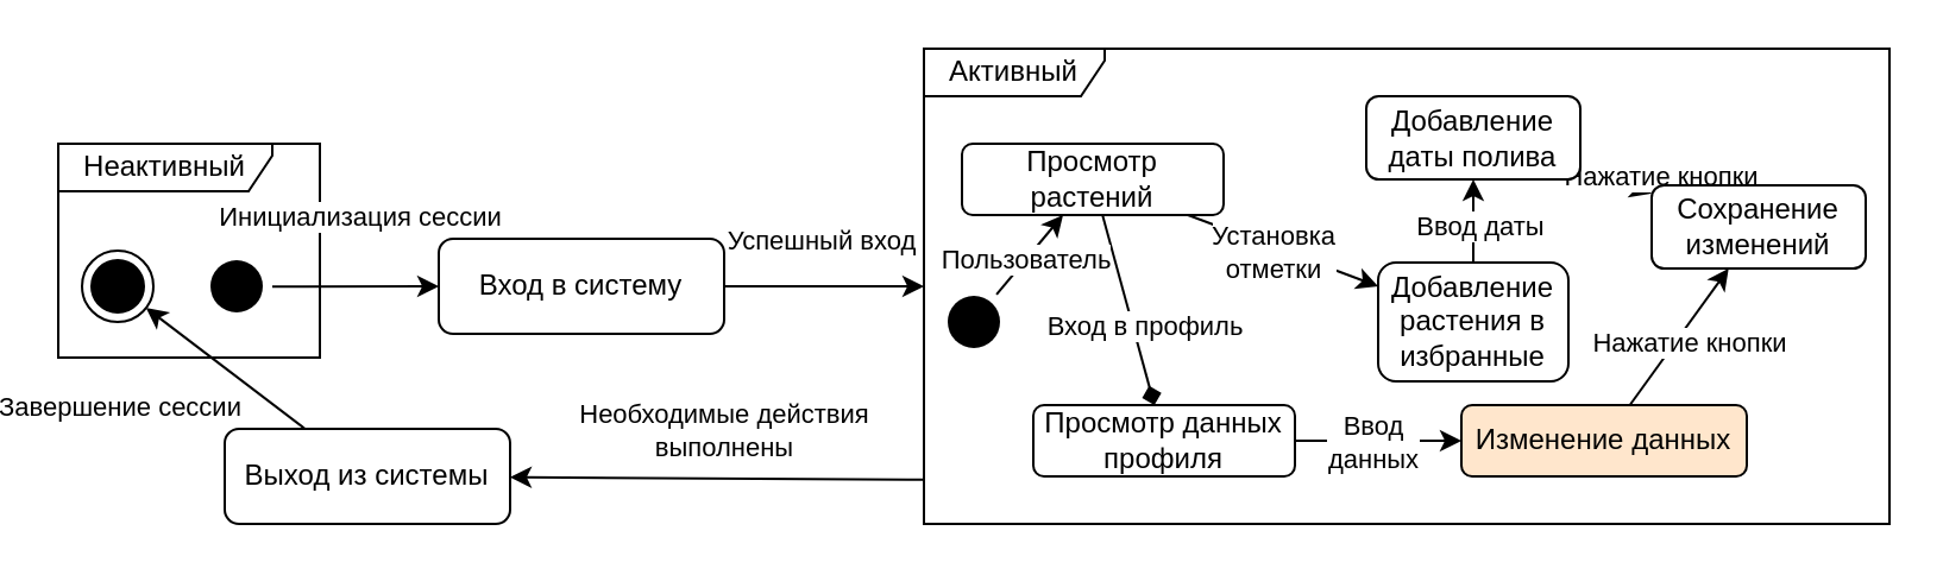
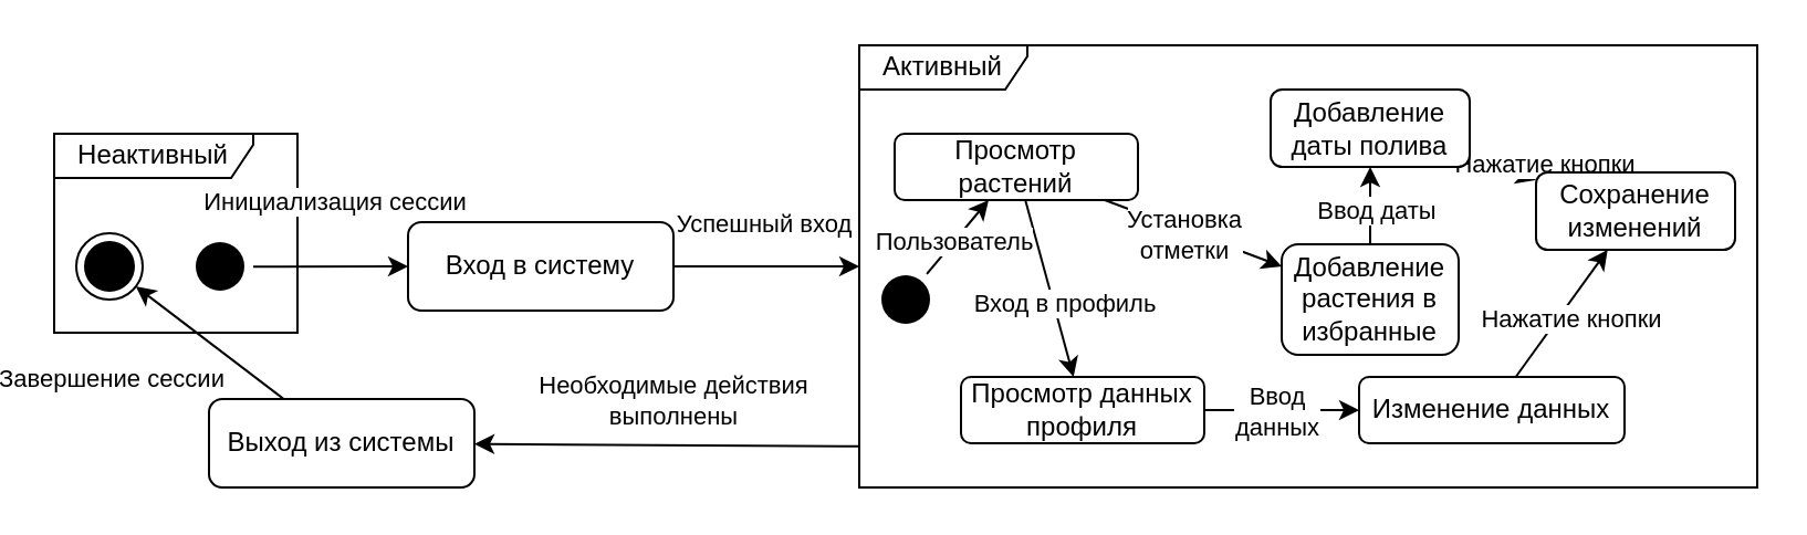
  <mxCell id="0" />
  <mxCell id="1" parent="0" />
  <mxCell id="2" value="Неактивный" style="shape=umlFrame;whiteSpace=wrap;html=1;pointerEvents=0;width=90;height=20;" parent="1" vertex="1"><mxGeometry x="20" y="60" width="110" height="90" as="geometry" /></mxCell>
  <mxCell id="3" style="edgeStyle=orthogonalEdgeStyle;rounded=0;orthogonalLoop=1;jettySize=auto;html=1;" parent="1" source="5" target="8" edge="1"><mxGeometry relative="1" as="geometry" /></mxCell>
  <mxCell id="4" value="Успешный вход" style="edgeLabel;html=1;align=center;verticalAlign=middle;resizable=0;points=[];fontFamily=Helvetica;fontSize=11;fontColor=default;labelBackgroundColor=default;" parent="3" vertex="1" connectable="0"><mxGeometry x="-0.285" y="2" relative="1" as="geometry"><mxPoint x="10" y="-18" as="offset" /></mxGeometry></mxCell>
  <mxCell id="5" value="Вход в систему" style="rounded=1;whiteSpace=wrap;html=1;" parent="1" vertex="1"><mxGeometry x="180" y="100" width="120" height="40" as="geometry" /></mxCell>
  <mxCell id="6" style="edgeStyle=none;shape=connector;rounded=0;orthogonalLoop=1;jettySize=auto;html=1;strokeColor=default;align=center;verticalAlign=middle;fontFamily=Helvetica;fontSize=11;fontColor=default;labelBackgroundColor=default;endArrow=classic;exitX=-0.001;exitY=0.907;exitDx=0;exitDy=0;exitPerimeter=0;" parent="1" source="8" target="16" edge="1"><mxGeometry relative="1" as="geometry" /></mxCell>
  <mxCell id="7" value="Необходимые действия&lt;div&gt;выполнены&lt;/div&gt;" style="edgeLabel;html=1;align=center;verticalAlign=middle;resizable=0;points=[];fontFamily=Helvetica;fontSize=11;fontColor=default;labelBackgroundColor=default;" parent="6" vertex="1" connectable="0"><mxGeometry x="-0.317" y="-1" relative="1" as="geometry"><mxPoint x="-25" y="-20" as="offset" /></mxGeometry></mxCell>
  <mxCell id="8" value="Активный" style="shape=umlFrame;whiteSpace=wrap;html=1;pointerEvents=0;width=76;height=20;" parent="1" vertex="1"><mxGeometry x="384" y="20" width="406" height="200" as="geometry" /></mxCell>
- <mxCell id="9" style="rounded=0;orthogonalLoop=1;jettySize=auto;html=1;endArrow=diamond;" parent="1" source="11" target="15" edge="1"><mxGeometry relative="1" as="geometry" /></mxCell>
+ <mxCell id="9" style="rounded=0;orthogonalLoop=1;jettySize=auto;html=1;" parent="1" source="11" target="15" edge="1"><mxGeometry relative="1" as="geometry" /></mxCell>
  <mxCell id="10" value="Вход в профиль" style="edgeLabel;html=1;align=center;verticalAlign=middle;resizable=0;points=[];" parent="9" vertex="1" connectable="0"><mxGeometry x="-0.41" y="-2" relative="1" as="geometry"><mxPoint x="13" y="23" as="offset" /></mxGeometry></mxCell>
  <mxCell id="11" value="Просмотр растений" style="rounded=1;whiteSpace=wrap;html=1;" parent="1" vertex="1"><mxGeometry x="400" y="60" width="110" height="30" as="geometry" /></mxCell>
  <mxCell id="12" style="rounded=0;orthogonalLoop=1;jettySize=auto;html=1;" parent="1" source="14" target="11" edge="1"><mxGeometry relative="1" as="geometry" /></mxCell>
  <mxCell id="13" value="Пользователь" style="edgeLabel;html=1;align=center;verticalAlign=middle;resizable=0;points=[];fontFamily=Helvetica;fontSize=11;fontColor=default;labelBackgroundColor=default;" parent="12" vertex="1" connectable="0"><mxGeometry x="-0.15" relative="1" as="geometry"><mxPoint as="offset" /></mxGeometry></mxCell>
  <mxCell id="14" value="" style="ellipse;html=1;shape=endState;fillColor=#000000;strokeColor=none;" parent="1" vertex="1"><mxGeometry x="390" y="120" width="30" height="30" as="geometry" /></mxCell>
  <mxCell id="15" value="Просмотр данных профиля" style="rounded=1;whiteSpace=wrap;html=1;" parent="1" vertex="1"><mxGeometry x="430" y="170" width="110" height="30" as="geometry" /></mxCell>
  <mxCell id="16" value="Выход из системы" style="rounded=1;whiteSpace=wrap;html=1;" parent="1" vertex="1"><mxGeometry x="90" y="180" width="120" height="40" as="geometry" /></mxCell>
  <mxCell id="17" style="edgeStyle=none;shape=connector;rounded=0;orthogonalLoop=1;jettySize=auto;html=1;strokeColor=default;align=center;verticalAlign=middle;fontFamily=Helvetica;fontSize=11;fontColor=default;labelBackgroundColor=default;endArrow=classic;" parent="1" source="16" target="22" edge="1"><mxGeometry relative="1" as="geometry"><mxPoint x="57" y="150" as="targetPoint" /></mxGeometry></mxCell>
  <mxCell id="18" value="Завершение сессии" style="edgeLabel;html=1;align=center;verticalAlign=middle;resizable=0;points=[];fontFamily=Helvetica;fontSize=11;fontColor=default;labelBackgroundColor=default;" parent="17" vertex="1" connectable="0"><mxGeometry x="0.479" y="1" relative="1" as="geometry"><mxPoint x="-28" y="27" as="offset" /></mxGeometry></mxCell>
  <mxCell id="19" style="edgeStyle=none;shape=connector;rounded=0;orthogonalLoop=1;jettySize=auto;html=1;strokeColor=default;align=center;verticalAlign=middle;fontFamily=Helvetica;fontSize=11;fontColor=default;labelBackgroundColor=default;endArrow=classic;" parent="1" source="21" target="5" edge="1"><mxGeometry relative="1" as="geometry" /></mxCell>
  <mxCell id="20" value="Инициализация сессии" style="edgeLabel;html=1;align=center;verticalAlign=middle;resizable=0;points=[];fontFamily=Helvetica;fontSize=11;fontColor=default;labelBackgroundColor=default;" parent="19" vertex="1" connectable="0"><mxGeometry x="-0.123" y="-1" relative="1" as="geometry"><mxPoint x="5" y="-31" as="offset" /></mxGeometry></mxCell>
  <mxCell id="21" value="" style="ellipse;html=1;shape=endState;fillColor=#000000;strokeColor=none;" parent="1" vertex="1"><mxGeometry x="80" y="105" width="30" height="30" as="geometry" /></mxCell>
  <mxCell id="22" value="" style="ellipse;html=1;shape=endState;fillColor=#000000;strokeColor=#000000;fontFamily=Helvetica;fontSize=11;fontColor=default;labelBackgroundColor=default;" parent="1" vertex="1"><mxGeometry x="30" y="105" width="30" height="30" as="geometry" /></mxCell>
  <mxCell id="23" value="Добавление растения в избранные" style="rounded=1;whiteSpace=wrap;html=1;" vertex="1" parent="1"><mxGeometry x="575" y="110" width="80" height="50" as="geometry" /></mxCell>
  <mxCell id="24" style="rounded=0;orthogonalLoop=1;jettySize=auto;html=1;" edge="1" parent="1" source="26" target="36"><mxGeometry relative="1" as="geometry" /></mxCell>
  <mxCell id="25" value="Нажатие кнопки" style="edgeLabel;html=1;align=center;verticalAlign=middle;resizable=0;points=[];" vertex="1" connectable="0" parent="24"><mxGeometry x="-0.32" y="1" relative="1" as="geometry"><mxPoint x="23" as="offset" /></mxGeometry></mxCell>
  <mxCell id="26" value="Добавление даты полива" style="rounded=1;whiteSpace=wrap;html=1;" vertex="1" parent="1"><mxGeometry x="570" y="40" width="90" height="35" as="geometry" /></mxCell>
  <mxCell id="27" style="rounded=0;orthogonalLoop=1;jettySize=auto;html=1;" edge="1" parent="1" source="29" target="36"><mxGeometry relative="1" as="geometry" /></mxCell>
  <mxCell id="28" value="Нажатие кнопки" style="edgeLabel;html=1;align=center;verticalAlign=middle;resizable=0;points=[];" vertex="1" connectable="0" parent="27"><mxGeometry x="0.026" y="-4" relative="1" as="geometry"><mxPoint as="offset" /></mxGeometry></mxCell>
- <mxCell id="29" value="Изменение данных" style="rounded=1;whiteSpace=wrap;html=1;fillColor=#ffe6cc;" vertex="1" parent="1"><mxGeometry x="610" y="170" width="120" height="30" as="geometry" /></mxCell>
+ <mxCell id="29" value="Изменение данных" style="rounded=1;whiteSpace=wrap;html=1;" vertex="1" parent="1"><mxGeometry x="610" y="170" width="120" height="30" as="geometry" /></mxCell>
  <mxCell id="30" style="rounded=0;orthogonalLoop=1;jettySize=auto;html=1;" edge="1" parent="1" source="11" target="23"><mxGeometry relative="1" as="geometry"><mxPoint x="580" y="50" as="sourcePoint" /><mxPoint x="616" y="130" as="targetPoint" /></mxGeometry></mxCell>
  <mxCell id="31" value="Установка&lt;div&gt;отметки&lt;/div&gt;" style="edgeLabel;html=1;align=center;verticalAlign=middle;resizable=0;points=[];" vertex="1" connectable="0" parent="30"><mxGeometry x="-0.41" y="-2" relative="1" as="geometry"><mxPoint x="13" y="5" as="offset" /></mxGeometry></mxCell>
  <mxCell id="32" style="rounded=0;orthogonalLoop=1;jettySize=auto;html=1;" edge="1" parent="1" source="23" target="26"><mxGeometry relative="1" as="geometry"><mxPoint x="600" y="80" as="sourcePoint" /><mxPoint x="687" y="107" as="targetPoint" /></mxGeometry></mxCell>
  <mxCell id="33" value="Ввод даты" style="edgeLabel;html=1;align=center;verticalAlign=middle;resizable=0;points=[];" vertex="1" connectable="0" parent="32"><mxGeometry x="-0.41" y="-2" relative="1" as="geometry"><mxPoint y="-6" as="offset" /></mxGeometry></mxCell>
  <mxCell id="34" style="rounded=0;orthogonalLoop=1;jettySize=auto;html=1;" edge="1" parent="1" source="15" target="29"><mxGeometry relative="1" as="geometry"><mxPoint x="580" y="225" as="sourcePoint" /><mxPoint x="613" y="180" as="targetPoint" /></mxGeometry></mxCell>
  <mxCell id="35" value="Ввод&lt;div&gt;данных&lt;/div&gt;" style="edgeLabel;html=1;align=center;verticalAlign=middle;resizable=0;points=[];" vertex="1" connectable="0" parent="34"><mxGeometry x="-0.41" y="-2" relative="1" as="geometry"><mxPoint x="11" y="-2" as="offset" /></mxGeometry></mxCell>
  <mxCell id="36" value="Сохранение изменений" style="rounded=1;whiteSpace=wrap;html=1;" vertex="1" parent="1"><mxGeometry x="690" y="77.5" width="90" height="35" as="geometry" /></mxCell>
